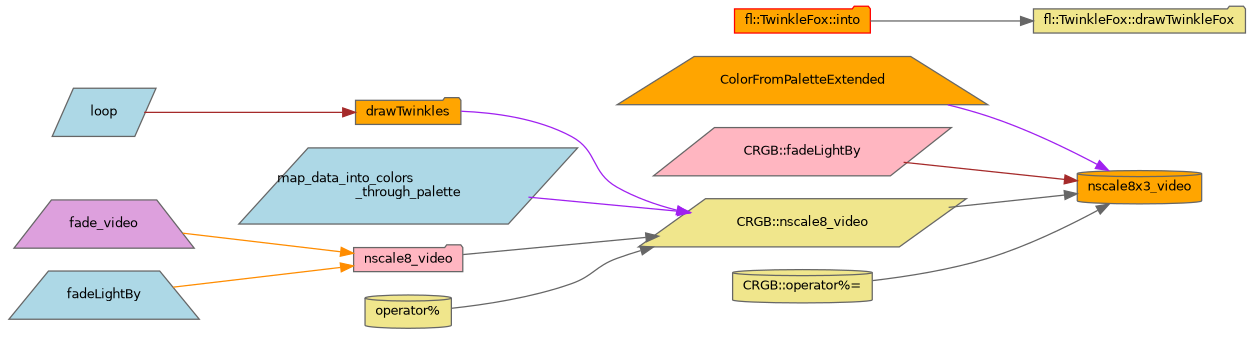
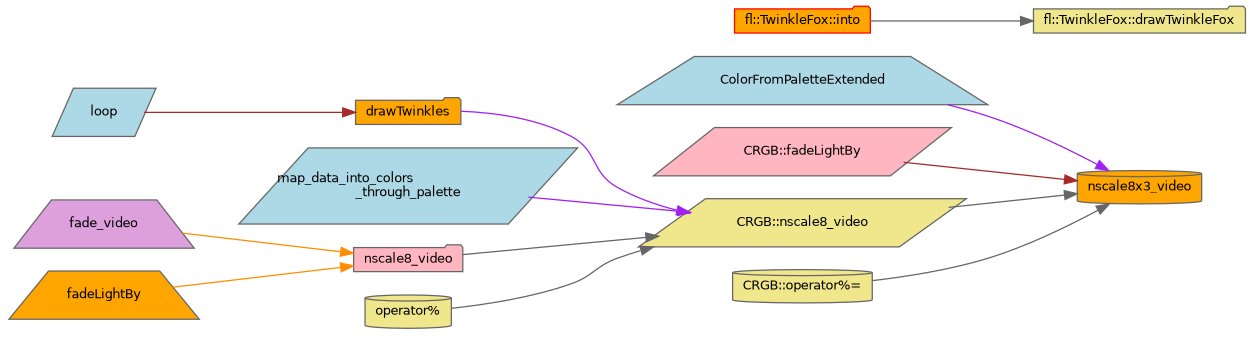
  digraph {
    rankdir=RL
    node [color=grey40 fillcolor=lightblue fontname=Helvetica fontsize=10 shape=parallelogram style=filled]
    edge [color=gray40 dir=back fontname=Helvetica fontsize=10 labelfontname=Helvetica labelfontsize=10 style=solid]
    n1 [color=gray40 fillcolor=orange fontcolor=black height=0.2 label=nscale8x3_video shape=cylinder width=0.4]
-   n2 [fillcolor=orange height=0.2 label=ColorFromPaletteExtended shape=trapezium width=0.4]
+   n2 [height=0.2 label=ColorFromPaletteExtended shape=trapezium width=0.4]
    n3 [fillcolor=lightpink height=0.2 label="CRGB::fadeLightBy" width=0.4]
    n4 [fillcolor=khaki height=0.2 label="CRGB::nscale8_video" width=0.4]
    n5 [fillcolor=khaki height=0.2 label="CRGB::operator%=" shape=cylinder width=0.4]
    n6 [fillcolor=orange height=0.2 label=drawTwinkles shape=folder width=0.4]
    n7 [height=0.2 label="map_data_into_colors\l_through_palette" width=0.4]
    n8 [fillcolor=lightpink height=0.2 label=nscale8_video shape=folder width=0.4]
    n9 [fillcolor=khaki height=0.2 label="operator%" shape=cylinder width=0.4]
    n10 [fillcolor=khaki height=0.2 label="fl::TwinkleFox::drawTwinkleFox" shape=folder width=0.4]
    n11 [color=red fillcolor=orange height=0.2 label="fl::TwinkleFox::into" shape=folder width=0.4]
    n12 [height=0.2 label=loop width=0.4]
    n13 [fillcolor=plum height=0.2 label=fade_video shape=trapezium width=0.4]
-   n14 [height=0.2 label=fadeLightBy shape=trapezium width=0.4]
+   n14 [fillcolor=orange height=0.2 label=fadeLightBy shape=trapezium width=0.4]
    n1 -> n2 [color=purple]
    n1 -> n3 [color=brown]
    n1 -> n4
    n1 -> n5
    n4 -> n6 [color=purple]
    n4 -> n7 [color=purple]
    n4 -> n8
    n4 -> n9
    n6 -> n12 [color=brown]
    n8 -> n13 [color=darkorange]
    n8 -> n14 [color=darkorange]
    n10 -> n11
  }
